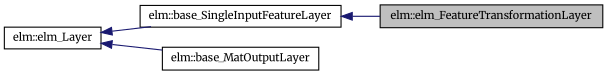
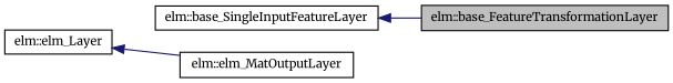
  digraph {
    fontname=Merriweather
    rankdir=LR
    node [color=black fillcolor=white fontname=Merriweather fontsize=10 shape=record style=filled]
    edge [color=midnightblue dir=back fontname=Merriweather fontsize=10 labelfontname=Helvetica labelfontsize=10 style=solid]
-   n1 [fillcolor=grey75 fontcolor=black height=0.2 label="elm::elm_FeatureTransformationLayer" width=0.4]
+   n1 [fillcolor=grey75 fontcolor=black height=0.2 label="elm::base_FeatureTransformationLayer" width=0.4]
    n2 [height=0.2 label="elm::base_SingleInputFeatureLayer" width=0.4]
    n3 [height=0.2 label="elm::elm_Layer" width=0.4]
-   n4 [height=0.2 label="elm::base_MatOutputLayer" width=0.4]
+   n4 [height=0.2 label="elm::elm_MatOutputLayer" width=0.4]
    n2 -> n1
-   n3 -> n2
    n3 -> n4
  }
